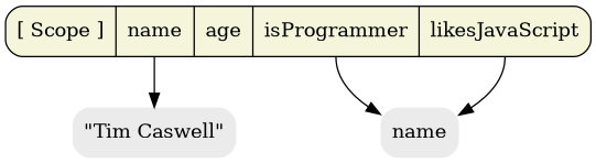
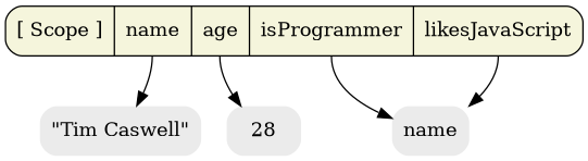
  digraph {
    rankdir=TB
    node [fillcolor=gray92 shape=plaintext style="filled,rounded"]
    n1 [fillcolor=beige label="<__proto__>[ Scope ]|<name>name|<age>age|<isProgrammer>isProgrammer|<likesJavaScript>likesJavaScript" shape=Mrecord style=filled]
    n2 [label="\"Tim Caswell\""]
+   n3 [label=28]
    n4 [label=name]
    n1 -> n2 [tailport=name]
+   n1 -> n3 [tailport=age]
    n1 -> n4 [tailport=isProgrammer]
    n1 -> n4 [tailport=likesJavaScript]
  }
